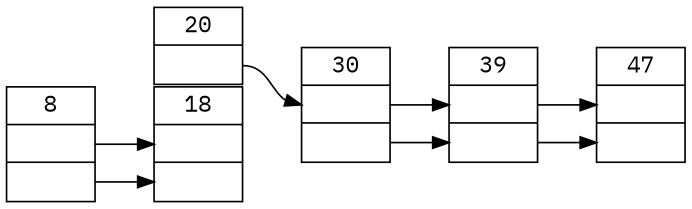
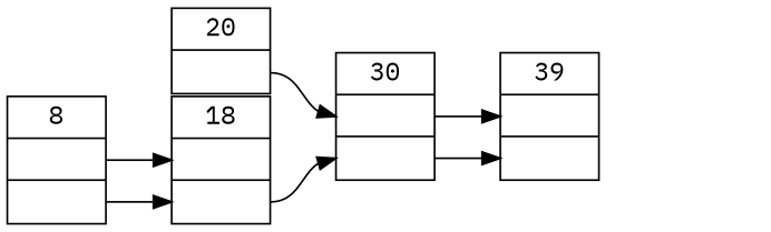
  digraph {
    fontname="IBM Plex Mono"
    nodesep=0
    rankdir=LR
    node [fontname="IBM Plex Mono" shape=record weight=4]
    edge [fontname="IBM Plex Mono" headport=0 tailport=0]
    n1 [label="8|<0>|<1>"]
    n2 [label="18|<0>|<1>"]
    n3 [label="30|<0>|<1>"]
    n4 [label="20|<0>"]
    n5 [label="39|<0>|<1>"]
-   n6 [label="47|<0>|<1>"]
    n1 -> n2
    n1 -> n2 [headport=1 tailport=1]
+   n2 -> n3 [headport=1 tailport=1]
    n3 -> n5
    n3 -> n5 [headport=1 tailport=1]
    n4 -> n3
-   n5 -> n6
-   n5 -> n6 [headport=1 tailport=1]
  }
